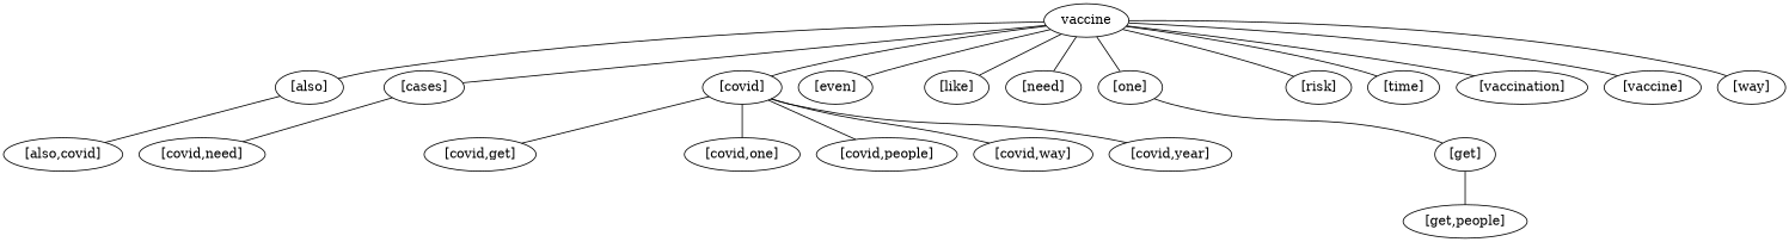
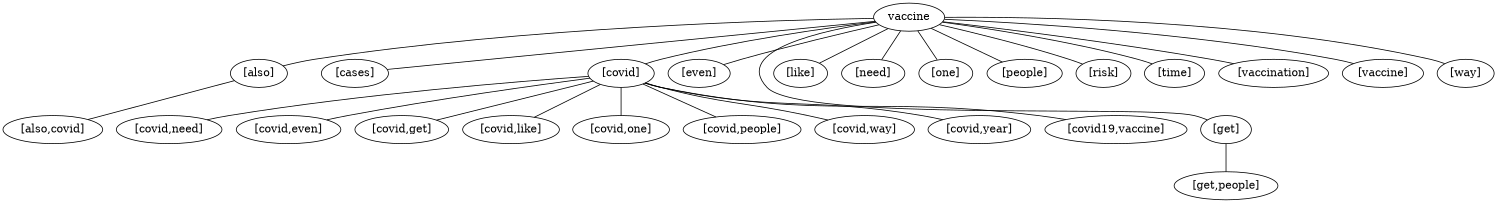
  graph {
    n1 [label=vaccine]
    "[also]"
    "[cases]"
    "[covid]"
    "[even]"
    "[get]"
    "[like]"
    "[need]"
    "[one]"
+   "[people]"
    "[risk]"
    "[time]"
    "[vaccination]"
    "[vaccine]"
    "[way]"
    "[also,covid]"
+   "[covid,even]"
    "[covid,get]"
+   "[covid,like]"
    "[covid,need]"
    "[covid,one]"
    "[covid,people]"
    "[covid,way]"
    "[covid,year]"
+   "[covid19,vaccine]"
    "[get,people]"
    n1 -- "[also]"
    n1 -- "[cases]"
    n1 -- "[covid]"
    n1 -- "[even]"
-   "[one]" -- "[get]"
+   n1 -- "[get]"
    n1 -- "[like]"
    n1 -- "[need]"
    n1 -- "[one]"
+   n1 -- "[people]"
    n1 -- "[risk]"
    n1 -- "[time]"
    n1 -- "[vaccination]"
    n1 -- "[vaccine]"
    n1 -- "[way]"
    "[also]" -- "[also,covid]"
+   "[covid]" -- "[covid,even]"
    "[covid]" -- "[covid,get]"
-   "[cases]" -- "[covid,need]"
+   "[covid]" -- "[covid,like]"
+   "[covid]" -- "[covid,need]"
    "[covid]" -- "[covid,one]"
    "[covid]" -- "[covid,people]"
    "[covid]" -- "[covid,way]"
    "[covid]" -- "[covid,year]"
+   "[covid]" -- "[covid19,vaccine]"
    "[get]" -- "[get,people]"
  }
